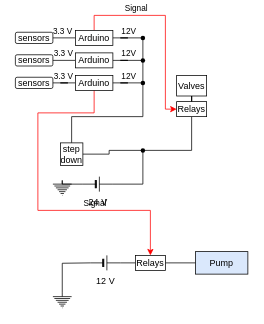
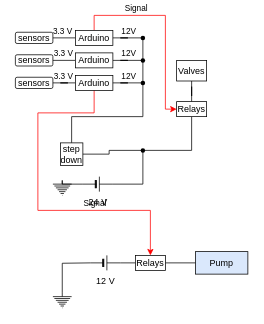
  <mxCell id="0" />
  <mxCell id="1" parent="0" />
  <mxCell id="2" value="" style="pointerEvents=1;verticalLabelPosition=bottom;shadow=0;dashed=0;align=center;html=1;verticalAlign=top;shape=mxgraph.electrical.signal_sources.protective_earth;" vertex="1" parent="1"><mxGeometry x="70" y="240" width="25" height="20" as="geometry" /></mxCell>
  <mxCell id="3" style="edgeStyle=orthogonalEdgeStyle;rounded=0;orthogonalLoop=1;jettySize=auto;html=1;entryX=1;entryY=0.5;entryDx=0;entryDy=0;endArrow=none;endFill=0;" edge="1" parent="1" source="7" target="31"><mxGeometry relative="1" as="geometry" /></mxCell>
  <mxCell id="4" value="3.3 V" style="edgeLabel;html=1;align=center;verticalAlign=middle;resizable=0;points=[];" vertex="1" connectable="0" parent="3"><mxGeometry x="0.371" relative="1" as="geometry"><mxPoint x="-3" y="-10" as="offset" /></mxGeometry></mxCell>
  <mxCell id="5" style="edgeStyle=orthogonalEdgeStyle;rounded=0;orthogonalLoop=1;jettySize=auto;html=1;exitX=0.5;exitY=0;exitDx=0;exitDy=0;entryX=0.5;entryY=0;entryDx=0;entryDy=0;strokeColor=#FF0000;" edge="1" parent="1" source="7" target="47"><mxGeometry relative="1" as="geometry"><Array as="points"><mxPoint x="125" y="150" /><mxPoint x="50" y="150" /><mxPoint x="50" y="280" /><mxPoint x="200" y="280" /></Array></mxGeometry></mxCell>
  <mxCell id="6" value="Signal" style="edgeLabel;html=1;align=center;verticalAlign=middle;resizable=0;points=[];" vertex="1" connectable="0" parent="5"><mxGeometry x="0.344" relative="1" as="geometry"><mxPoint x="11" y="-10" as="offset" /></mxGeometry></mxCell>
  <mxCell id="7" value="Arduino" style="rounded=0;whiteSpace=wrap;html=1;direction=west;" vertex="1" parent="1"><mxGeometry x="100" y="100" width="50" height="20" as="geometry" /></mxCell>
  <mxCell id="8" value="24 V&lt;div&gt;&lt;br&gt;&lt;/div&gt;" style="verticalLabelPosition=bottom;shadow=0;dashed=0;align=center;fillColor=strokeColor;html=1;verticalAlign=top;strokeWidth=1;shape=mxgraph.electrical.miscellaneous.monocell_battery;" vertex="1" parent="1"><mxGeometry x="110" y="235" width="40" height="20" as="geometry" /></mxCell>
  <mxCell id="9" style="edgeStyle=orthogonalEdgeStyle;rounded=0;orthogonalLoop=1;jettySize=auto;html=1;exitX=0;exitY=0.5;exitDx=0;exitDy=0;exitPerimeter=0;entryX=0.5;entryY=0;entryDx=0;entryDy=0;entryPerimeter=0;endArrow=none;endFill=0;" edge="1" parent="1" source="8" target="2"><mxGeometry relative="1" as="geometry" /></mxCell>
  <mxCell id="10" style="edgeStyle=orthogonalEdgeStyle;rounded=0;orthogonalLoop=1;jettySize=auto;html=1;endArrow=none;endFill=0;" edge="1" parent="1" source="13" target="22"><mxGeometry relative="1" as="geometry" /></mxCell>
  <mxCell id="11" style="edgeStyle=orthogonalEdgeStyle;rounded=0;orthogonalLoop=1;jettySize=auto;html=1;exitX=1;exitY=0.5;exitDx=0;exitDy=0;entryX=1;entryY=0.5;entryDx=0;entryDy=0;endArrow=none;endFill=0;" edge="1" parent="1" source="13" target="32"><mxGeometry relative="1" as="geometry" /></mxCell>
  <mxCell id="12" value="3.3 V" style="edgeLabel;html=1;align=center;verticalAlign=middle;resizable=0;points=[];" vertex="1" connectable="0" parent="11"><mxGeometry x="0.078" relative="1" as="geometry"><mxPoint x="-1" y="-10" as="offset" /></mxGeometry></mxCell>
  <mxCell id="13" value="Arduino" style="rounded=0;whiteSpace=wrap;html=1;direction=west;" vertex="1" parent="1"><mxGeometry x="100" y="70" width="50" height="20" as="geometry" /></mxCell>
  <mxCell id="14" style="edgeStyle=orthogonalEdgeStyle;rounded=0;orthogonalLoop=1;jettySize=auto;html=1;endArrow=none;endFill=0;" edge="1" parent="1" source="19" target="23"><mxGeometry relative="1" as="geometry" /></mxCell>
  <mxCell id="15" style="edgeStyle=orthogonalEdgeStyle;rounded=0;orthogonalLoop=1;jettySize=auto;html=1;exitX=1;exitY=0.5;exitDx=0;exitDy=0;entryX=1;entryY=0.5;entryDx=0;entryDy=0;endArrow=none;endFill=0;" edge="1" parent="1" source="19" target="33"><mxGeometry relative="1" as="geometry" /></mxCell>
  <mxCell id="16" value="3.3 V" style="edgeLabel;html=1;align=center;verticalAlign=middle;resizable=0;points=[];" vertex="1" connectable="0" parent="15"><mxGeometry x="-0.155" y="-1" relative="1" as="geometry"><mxPoint x="-5" y="-9" as="offset" /></mxGeometry></mxCell>
  <mxCell id="17" style="edgeStyle=orthogonalEdgeStyle;rounded=0;orthogonalLoop=1;jettySize=auto;html=1;exitX=0.5;exitY=1;exitDx=0;exitDy=0;entryX=0;entryY=0.5;entryDx=0;entryDy=0;endArrow=classic;endFill=1;fillColor=#a20025;strokeColor=light-dark(#ff0000, #ffc5c5);" edge="1" parent="1" source="19" target="44"><mxGeometry relative="1" as="geometry"><Array as="points"><mxPoint x="125" y="20" /><mxPoint x="220" y="20" /><mxPoint x="220" y="145" /></Array></mxGeometry></mxCell>
  <mxCell id="18" value="Signal" style="edgeLabel;html=1;align=center;verticalAlign=middle;resizable=0;points=[];" vertex="1" connectable="0" parent="17"><mxGeometry x="-0.435" y="1" relative="1" as="geometry"><mxPoint x="3" y="-9" as="offset" /></mxGeometry></mxCell>
  <mxCell id="19" value="Arduino" style="rounded=0;whiteSpace=wrap;html=1;direction=west;" vertex="1" parent="1"><mxGeometry x="100" y="40" width="50" height="20" as="geometry" /></mxCell>
  <mxCell id="20" value="" style="shape=waypoint;sketch=0;fillStyle=solid;size=6;pointerEvents=1;points=[];fillColor=none;resizable=0;rotatable=0;perimeter=centerPerimeter;snapToPoint=1;" vertex="1" parent="1"><mxGeometry x="180" y="100" width="20" height="20" as="geometry" /></mxCell>
  <mxCell id="21" style="edgeStyle=orthogonalEdgeStyle;rounded=0;orthogonalLoop=1;jettySize=auto;html=1;endArrow=none;endFill=0;" edge="1" parent="1" source="22" target="20"><mxGeometry relative="1" as="geometry" /></mxCell>
  <mxCell id="22" value="" style="shape=waypoint;sketch=0;fillStyle=solid;size=6;pointerEvents=1;points=[];fillColor=none;resizable=0;rotatable=0;perimeter=centerPerimeter;snapToPoint=1;" vertex="1" parent="1"><mxGeometry x="180" y="70" width="20" height="20" as="geometry" /></mxCell>
  <mxCell id="23" value="" style="shape=waypoint;sketch=0;fillStyle=solid;size=6;pointerEvents=1;points=[];fillColor=none;resizable=0;rotatable=0;perimeter=centerPerimeter;snapToPoint=1;" vertex="1" parent="1"><mxGeometry x="180" y="40" width="20" height="20" as="geometry" /></mxCell>
  <mxCell id="24" style="edgeStyle=orthogonalEdgeStyle;rounded=0;orthogonalLoop=1;jettySize=auto;html=1;entryX=0.094;entryY=0.491;entryDx=0;entryDy=0;entryPerimeter=0;endArrow=none;endFill=0;" edge="1" parent="1" source="7" target="20"><mxGeometry relative="1" as="geometry" /></mxCell>
  <mxCell id="25" value="12V" style="edgeLabel;html=1;align=center;verticalAlign=middle;resizable=0;points=[];" vertex="1" connectable="0" parent="24"><mxGeometry x="-0.429" y="-1" relative="1" as="geometry"><mxPoint x="3" y="-11" as="offset" /></mxGeometry></mxCell>
  <mxCell id="26" style="edgeStyle=orthogonalEdgeStyle;rounded=0;orthogonalLoop=1;jettySize=auto;html=1;entryX=0.49;entryY=0.065;entryDx=0;entryDy=0;entryPerimeter=0;endArrow=none;endFill=0;" edge="1" parent="1" source="23" target="22"><mxGeometry relative="1" as="geometry" /></mxCell>
  <mxCell id="27" value="12V" style="edgeLabel;html=1;align=center;verticalAlign=middle;resizable=0;points=[];" vertex="1" connectable="0" parent="1"><mxGeometry x="170" y="70" as="geometry" /></mxCell>
  <mxCell id="28" value="12V" style="edgeLabel;html=1;align=center;verticalAlign=middle;resizable=0;points=[];" vertex="1" connectable="0" parent="1"><mxGeometry x="170" y="40" as="geometry" /></mxCell>
  <mxCell id="29" style="edgeStyle=orthogonalEdgeStyle;rounded=0;orthogonalLoop=1;jettySize=auto;html=1;exitX=0.5;exitY=0;exitDx=0;exitDy=0;endArrow=none;endFill=0;" edge="1" parent="1" source="30" target="20"><mxGeometry relative="1" as="geometry" /></mxCell>
  <mxCell id="30" value="step&lt;div&gt;down&lt;/div&gt;" style="whiteSpace=wrap;html=1;aspect=fixed;" vertex="1" parent="1"><mxGeometry x="80" y="190" width="30" height="30" as="geometry" /></mxCell>
  <mxCell id="31" value="sensors" style="rounded=1;whiteSpace=wrap;html=1;" vertex="1" parent="1"><mxGeometry x="20" y="102.5" width="50" height="15" as="geometry" /></mxCell>
  <mxCell id="32" value="sensors" style="rounded=1;whiteSpace=wrap;html=1;" vertex="1" parent="1"><mxGeometry x="20" y="72.5" width="50" height="15" as="geometry" /></mxCell>
  <mxCell id="33" value="sensors" style="rounded=1;whiteSpace=wrap;html=1;" vertex="1" parent="1"><mxGeometry x="20" y="42.5" width="50" height="15" as="geometry" /></mxCell>
  <mxCell id="34" style="edgeStyle=orthogonalEdgeStyle;rounded=0;orthogonalLoop=1;jettySize=auto;html=1;entryX=0.5;entryY=1;entryDx=0;entryDy=0;endArrow=none;endFill=0;" edge="1" parent="1" source="35" target="44"><mxGeometry relative="1" as="geometry" /></mxCell>
  <mxCell id="35" value="" style="shape=waypoint;sketch=0;fillStyle=solid;size=6;pointerEvents=1;points=[];fillColor=none;resizable=0;rotatable=0;perimeter=centerPerimeter;snapToPoint=1;" vertex="1" parent="1"><mxGeometry x="180" y="190" width="20" height="20" as="geometry" /></mxCell>
  <mxCell id="36" style="edgeStyle=orthogonalEdgeStyle;rounded=0;orthogonalLoop=1;jettySize=auto;html=1;exitX=1;exitY=0.5;exitDx=0;exitDy=0;exitPerimeter=0;entryX=-0.03;entryY=0.49;entryDx=0;entryDy=0;entryPerimeter=0;endArrow=none;endFill=0;" edge="1" parent="1" source="8" target="35"><mxGeometry relative="1" as="geometry" /></mxCell>
  <mxCell id="37" style="edgeStyle=orthogonalEdgeStyle;rounded=0;orthogonalLoop=1;jettySize=auto;html=1;entryX=0.61;entryY=0.29;entryDx=0;entryDy=0;entryPerimeter=0;endArrow=none;endFill=0;" edge="1" parent="1" source="30" target="35"><mxGeometry relative="1" as="geometry" /></mxCell>
  <mxCell id="38" style="edgeStyle=orthogonalEdgeStyle;rounded=0;orthogonalLoop=1;jettySize=auto;html=1;exitX=1;exitY=0.5;exitDx=0;exitDy=0;exitPerimeter=0;entryX=0;entryY=0.5;entryDx=0;entryDy=0;endArrow=none;endFill=0;" edge="1" parent="1" source="39" target="47"><mxGeometry relative="1" as="geometry" /></mxCell>
  <mxCell id="39" value="&lt;div&gt;12 V&lt;/div&gt;" style="verticalLabelPosition=bottom;shadow=0;dashed=0;align=center;fillColor=strokeColor;html=1;verticalAlign=top;strokeWidth=1;shape=mxgraph.electrical.miscellaneous.monocell_battery;" vertex="1" parent="1"><mxGeometry x="120" y="340" width="40" height="20" as="geometry" /></mxCell>
  <mxCell id="40" value="" style="pointerEvents=1;verticalLabelPosition=bottom;shadow=0;dashed=0;align=center;html=1;verticalAlign=top;shape=mxgraph.electrical.signal_sources.protective_earth;" vertex="1" parent="1"><mxGeometry x="70" y="390" width="25" height="20" as="geometry" /></mxCell>
  <mxCell id="41" style="edgeStyle=orthogonalEdgeStyle;rounded=0;orthogonalLoop=1;jettySize=auto;html=1;exitX=0;exitY=0.5;exitDx=0;exitDy=0;exitPerimeter=0;entryX=0.5;entryY=0;entryDx=0;entryDy=0;entryPerimeter=0;endArrow=none;endFill=0;" edge="1" parent="1" target="40"><mxGeometry relative="1" as="geometry"><mxPoint x="120" y="350" as="sourcePoint" /></mxGeometry></mxCell>
  <mxCell id="42" value="Pump" style="rounded=0;whiteSpace=wrap;html=1;fillColor=#dae8fc;" vertex="1" parent="1"><mxGeometry x="260" y="335" width="70" height="30" as="geometry" /></mxCell>
  <mxCell id="43" value="" style="edgeStyle=orthogonalEdgeStyle;rounded=0;orthogonalLoop=1;jettySize=auto;html=1;endArrow=none;endFill=0;" edge="1" parent="1" source="44" target="45"><mxGeometry relative="1" as="geometry" /></mxCell>
  <mxCell id="44" value="Relays" style="rounded=0;whiteSpace=wrap;html=1;" vertex="1" parent="1"><mxGeometry x="235" y="135" width="40" height="20" as="geometry" /></mxCell>
- <mxCell id="45" value="Valves" style="rounded=0;whiteSpace=wrap;html=1;" vertex="1" parent="1"><mxGeometry x="235" y="100" width="40" height="27.5" as="geometry" /></mxCell>
+ <mxCell id="45" value="Valves" style="rounded=0;whiteSpace=wrap;html=1;" vertex="1" parent="1"><mxGeometry x="235" y="80" width="40" height="27.5" as="geometry" /></mxCell>
  <mxCell id="46" style="edgeStyle=orthogonalEdgeStyle;rounded=0;orthogonalLoop=1;jettySize=auto;html=1;exitX=1;exitY=0.5;exitDx=0;exitDy=0;entryX=0;entryY=0.5;entryDx=0;entryDy=0;endArrow=none;endFill=0;" edge="1" parent="1" source="47" target="42"><mxGeometry relative="1" as="geometry" /></mxCell>
  <mxCell id="47" value="Relays" style="rounded=0;whiteSpace=wrap;html=1;" vertex="1" parent="1"><mxGeometry x="180" y="340" width="40" height="20" as="geometry" /></mxCell>
